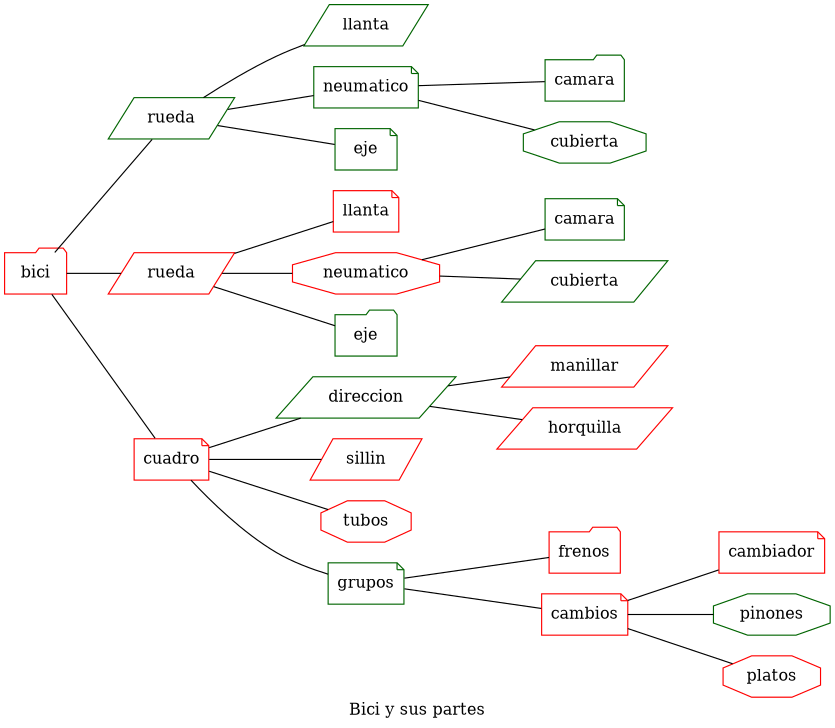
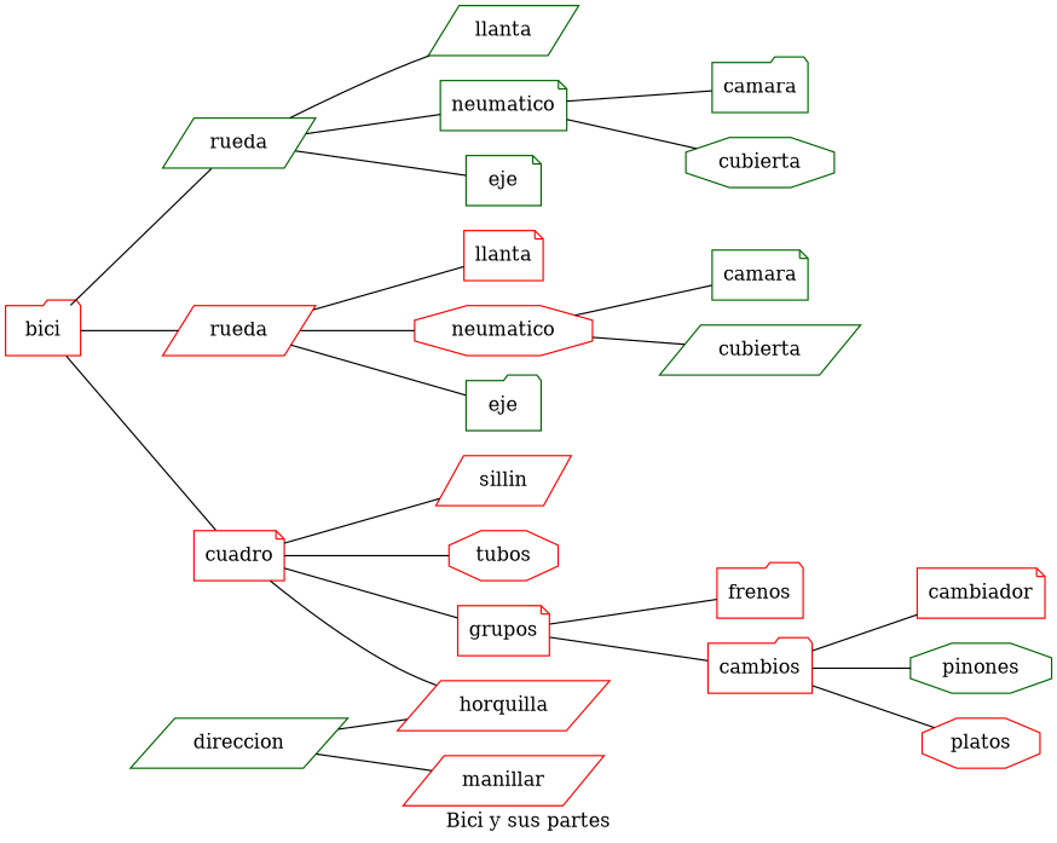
  graph {
    label="Bici y sus partes"
    rankdir=LR
    node [color=red shape=parallelogram]
    n1 [label=bici shape=folder]
    n2 [color=darkgreen label=rueda]
    n3 [label=rueda]
    n4 [label=cuadro shape=note]
    n5 [color=darkgreen label=llanta]
    n6 [color=darkgreen label=neumatico shape=note]
    n7 [color=darkgreen label=eje shape=note]
    n8 [label=llanta shape=note]
    n9 [label=neumatico shape=octagon]
    n10 [color=darkgreen label=eje shape=folder]
    n11 [color=darkgreen label=direccion]
    n12 [label=sillin]
    n13 [label=tubos shape=octagon]
-   n14 [color=darkgreen label=grupos shape=note]
+   n14 [label=grupos shape=note]
    n15 [color=darkgreen label=camara shape=folder]
    n16 [color=darkgreen label=cubierta shape=octagon]
    n17 [color=darkgreen label=camara shape=note]
    n18 [color=darkgreen label=cubierta]
    manillar
    horquilla
    frenos [shape=folder]
-   n22 [label=cambios shape=note]
+   n22 [label=cambios shape=folder]
    cambiador [shape=note]
    pinones [color=darkgreen shape=octagon]
    platos [shape=octagon]
    n1 -- n2
    n1 -- n3
    n1 -- n4
    n2 -- n5
    n2 -- n6
    n2 -- n7
    n3 -- n8
    n3 -- n9
    n3 -- n10
-   n4 -- n11
+   n4 -- horquilla
    n4 -- n12
    n4 -- n13
    n4 -- n14
    n6 -- n15
    n6 -- n16
    n9 -- n17
    n9 -- n18
    n11 -- manillar
    n11 -- horquilla
    n14 -- frenos
    n14 -- n22
    n22 -- cambiador
    n22 -- pinones
    n22 -- platos
  }
